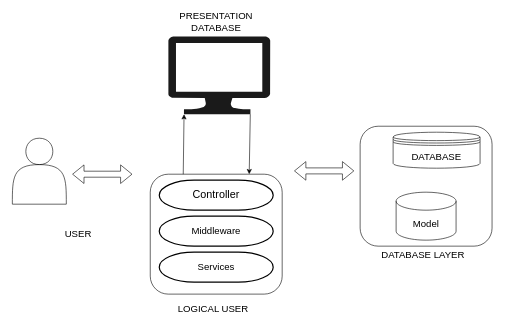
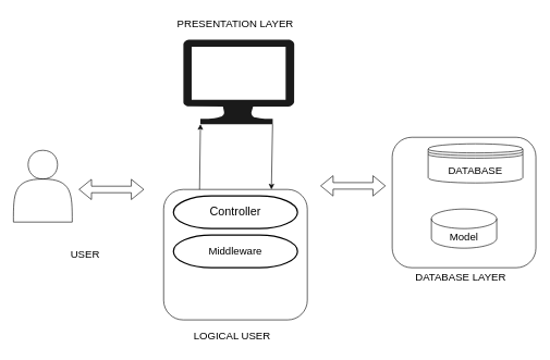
  <mxCell id="0" />
  <mxCell id="1" parent="0" />
  <mxCell id="2" value="" style="shape=actor;whiteSpace=wrap;html=1;" vertex="1" parent="1"><mxGeometry x="20" y="230" width="90" height="110" as="geometry" /></mxCell>
  <mxCell id="3" value="" style="group" vertex="1" connectable="0" parent="1"><mxGeometry x="600" y="210" width="220" height="200" as="geometry" /></mxCell>
  <mxCell id="4" value="" style="rounded=1;whiteSpace=wrap;html=1;" vertex="1" parent="3"><mxGeometry width="220" height="200" as="geometry" /></mxCell>
- <mxCell id="5" value="&lt;font style=&quot;font-size: 16px;&quot;&gt;Model&lt;/font&gt;" style="shape=cylinder3;whiteSpace=wrap;html=1;boundedLbl=1;backgroundOutline=1;size=15;" vertex="1" parent="3"><mxGeometry x="60" y="110" width="100" height="80" as="geometry" /></mxCell>
+ <mxCell id="5" value="&lt;font style=&quot;font-size: 16px;&quot;&gt;Model&lt;/font&gt;" style="shape=cylinder3;whiteSpace=wrap;html=1;boundedLbl=1;backgroundOutline=1;size=15;" vertex="1" parent="3"><mxGeometry x="60" y="110" width="100" height="60" as="geometry" /></mxCell>
  <mxCell id="6" value="&lt;font style=&quot;font-size: 16px;&quot;&gt;DATABASE&lt;/font&gt;" style="shape=datastore;whiteSpace=wrap;html=1;" vertex="1" parent="3"><mxGeometry x="55" y="10" width="145" height="60" as="geometry" /></mxCell>
  <mxCell id="7" value="" style="group" vertex="1" connectable="0" parent="1"><mxGeometry x="250" y="100" width="220" height="390" as="geometry" /></mxCell>
  <mxCell id="8" value="" style="verticalLabelPosition=bottom;html=1;verticalAlign=top;align=center;strokeColor=none;fillColor=#1A1A1A;shape=mxgraph.azure.computer;pointerEvents=1;strokeWidth=0;" vertex="1" parent="7"><mxGeometry x="30" y="-40" width="170" height="130" as="geometry" /></mxCell>
  <mxCell id="9" value="" style="group" vertex="1" connectable="0" parent="7"><mxGeometry y="190" width="220" height="200" as="geometry" /></mxCell>
  <mxCell id="10" value="" style="rounded=1;whiteSpace=wrap;html=1;" vertex="1" parent="9"><mxGeometry width="220" height="200" as="geometry" /></mxCell>
  <mxCell id="11" value="" style="group" vertex="1" connectable="0" parent="9"><mxGeometry x="15" y="10" width="190" height="170" as="geometry" /></mxCell>
  <mxCell id="12" value="&lt;font style=&quot;font-size: 18px;&quot;&gt;Controller&lt;/font&gt;" style="strokeWidth=2;html=1;shape=mxgraph.flowchart.terminator;whiteSpace=wrap;" vertex="1" parent="11"><mxGeometry width="190" height="50" as="geometry" /></mxCell>
  <mxCell id="13" value="&lt;font style=&quot;font-size: 16px;&quot;&gt;Middleware&lt;/font&gt;" style="strokeWidth=2;html=1;shape=mxgraph.flowchart.terminator;whiteSpace=wrap;" vertex="1" parent="11"><mxGeometry y="60" width="190" height="50" as="geometry" /></mxCell>
- <mxCell id="14" value="&lt;font style=&quot;font-size: 16px;&quot;&gt;Services&lt;/font&gt;" style="strokeWidth=2;html=1;shape=mxgraph.flowchart.terminator;whiteSpace=wrap;" vertex="1" parent="11"><mxGeometry y="120" width="190" height="50" as="geometry" /></mxCell>
  <mxCell id="15" value="" style="endArrow=classic;html=1;rounded=0;entryX=0.155;entryY=1;entryDx=0;entryDy=0;entryPerimeter=0;exitX=0.25;exitY=0;exitDx=0;exitDy=0;" edge="1" parent="7" source="10" target="8"><mxGeometry width="50" height="50" relative="1" as="geometry"><mxPoint x="140" y="210" as="sourcePoint" /><mxPoint x="190" y="160" as="targetPoint" /></mxGeometry></mxCell>
  <mxCell id="16" value="" style="endArrow=classic;html=1;rounded=0;exitX=0.805;exitY=1;exitDx=0;exitDy=0;exitPerimeter=0;entryX=0.75;entryY=0;entryDx=0;entryDy=0;" edge="1" parent="7" source="8" target="10"><mxGeometry width="50" height="50" relative="1" as="geometry"><mxPoint x="140" y="210" as="sourcePoint" /><mxPoint x="190" y="160" as="targetPoint" /></mxGeometry></mxCell>
  <mxCell id="17" value="" style="shape=flexArrow;endArrow=classic;startArrow=classic;html=1;rounded=0;" edge="1" parent="1"><mxGeometry width="100" height="100" relative="1" as="geometry"><mxPoint x="120" y="290" as="sourcePoint" /><mxPoint x="220" y="290" as="targetPoint" /></mxGeometry></mxCell>
  <mxCell id="18" value="" style="shape=flexArrow;endArrow=classic;startArrow=classic;html=1;rounded=0;" edge="1" parent="1"><mxGeometry width="100" height="100" relative="1" as="geometry"><mxPoint x="490" y="284.5" as="sourcePoint" /><mxPoint x="590" y="284.5" as="targetPoint" /></mxGeometry></mxCell>
  <mxCell id="19" value="&lt;font style=&quot;font-size: 16px;&quot;&gt;USER&lt;/font&gt;" style="text;html=1;align=center;verticalAlign=middle;whiteSpace=wrap;rounded=0;" vertex="1" parent="1"><mxGeometry x="100" y="375" width="60" height="30" as="geometry" /></mxCell>
- <mxCell id="20" value="&lt;font style=&quot;font-size: 16px;&quot;&gt;PRESENTATION DATABASE&lt;/font&gt;" style="text;html=1;align=center;verticalAlign=middle;whiteSpace=wrap;rounded=0;" vertex="1" parent="1"><mxGeometry x="255" y="20" width="210" height="30" as="geometry" /></mxCell>
+ <mxCell id="20" value="&lt;font style=&quot;font-size: 16px;&quot;&gt;PRESENTATION LAYER&lt;/font&gt;" style="text;html=1;align=center;verticalAlign=middle;whiteSpace=wrap;rounded=0;" vertex="1" parent="1"><mxGeometry x="255" y="20" width="210" height="30" as="geometry" /></mxCell>
  <mxCell id="21" value="&lt;font style=&quot;font-size: 16px;&quot;&gt;LOGICAL USER&lt;/font&gt;" style="text;html=1;align=center;verticalAlign=middle;whiteSpace=wrap;rounded=0;" vertex="1" parent="1"><mxGeometry x="250" y="500" width="210" height="30" as="geometry" /></mxCell>
  <mxCell id="22" value="&lt;font style=&quot;font-size: 16px;&quot;&gt;DATABASE LAYER&lt;/font&gt;" style="text;html=1;align=center;verticalAlign=middle;whiteSpace=wrap;rounded=0;" vertex="1" parent="1"><mxGeometry x="600" y="410" width="210" height="30" as="geometry" /></mxCell>
